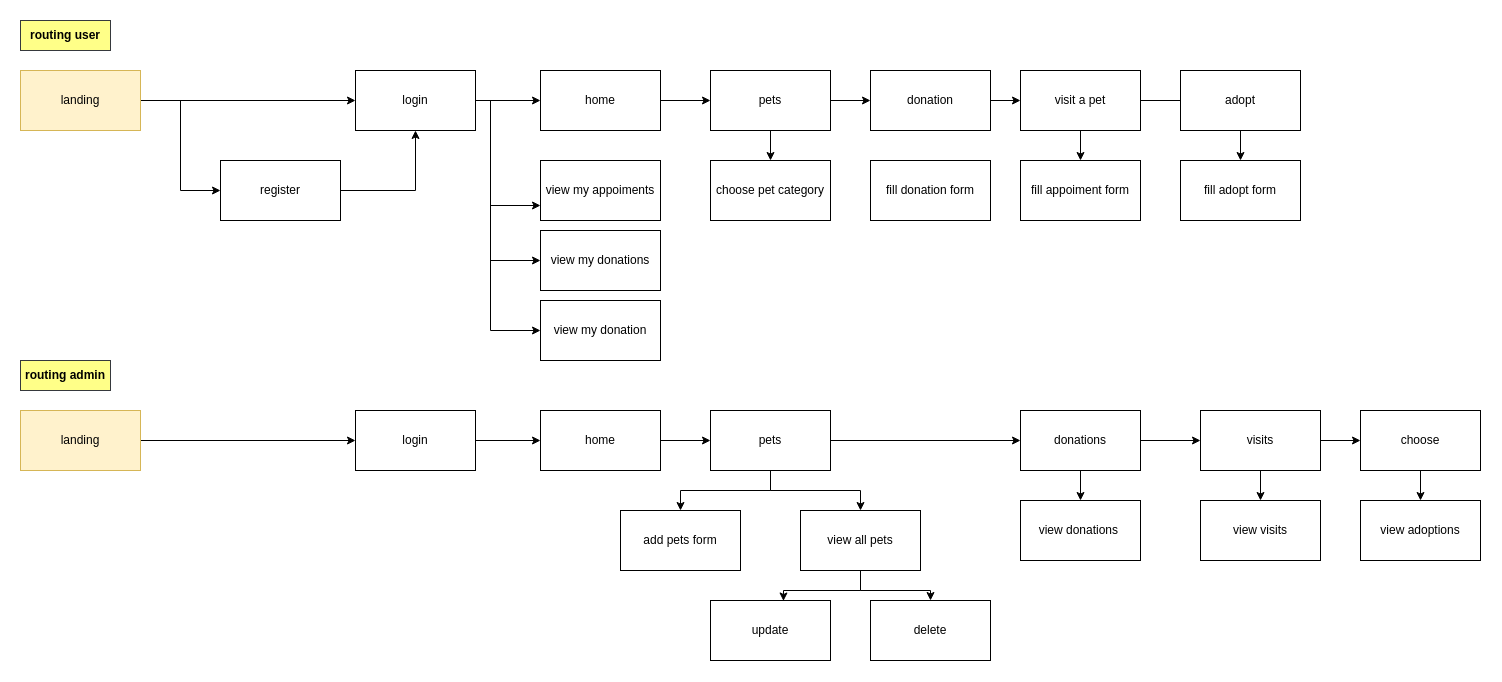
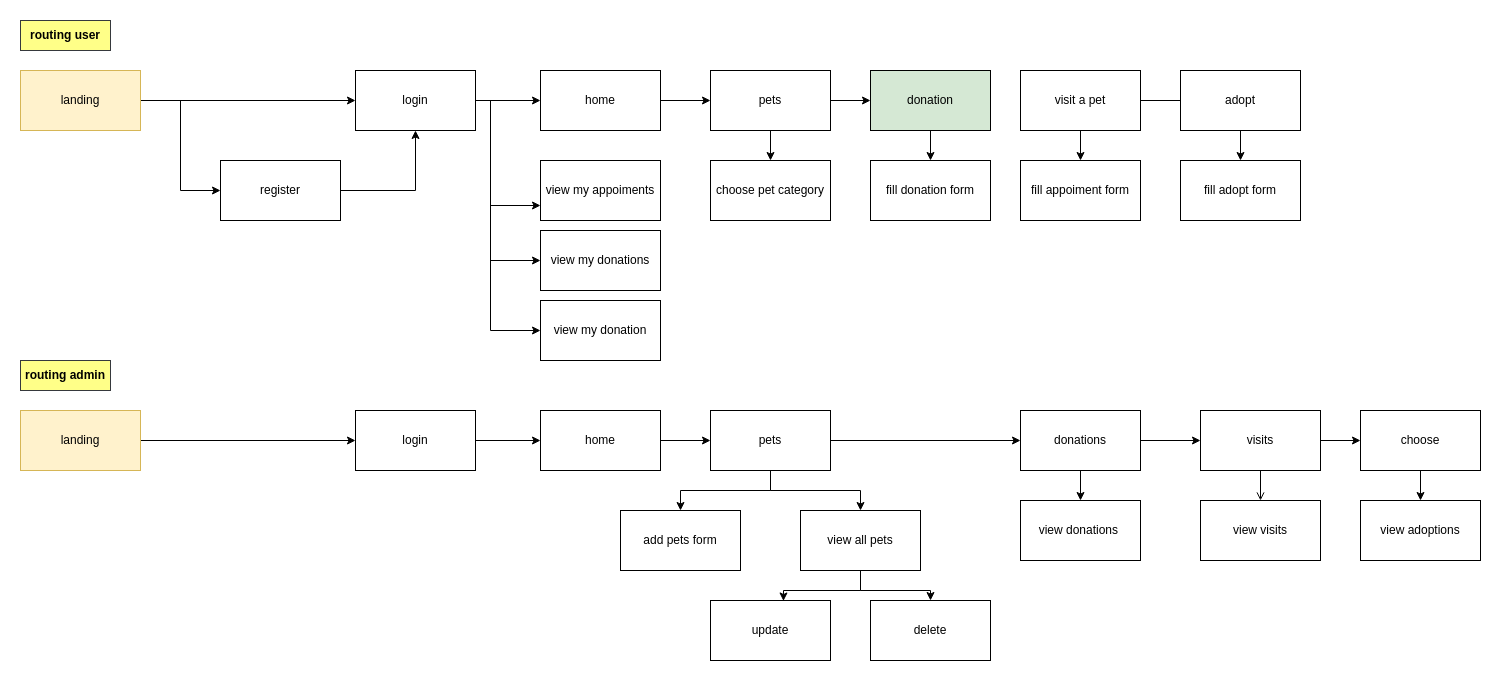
  <mxCell id="0" />
  <mxCell id="1" parent="0" />
  <mxCell id="2" style="edgeStyle=orthogonalEdgeStyle;rounded=0;orthogonalLoop=1;jettySize=auto;html=1;entryX=0;entryY=0.5;entryDx=0;entryDy=0;" edge="1" parent="1" source="3" target="16"><mxGeometry relative="1" as="geometry" /></mxCell>
  <mxCell id="3" value="home" style="rounded=0;whiteSpace=wrap;html=1;" vertex="1" parent="1"><mxGeometry x="540" y="70" width="120" height="60" as="geometry" /></mxCell>
  <mxCell id="4" value="" style="edgeStyle=orthogonalEdgeStyle;rounded=0;orthogonalLoop=1;jettySize=auto;html=1;" edge="1" parent="1" source="6" target="11"><mxGeometry relative="1" as="geometry" /></mxCell>
  <mxCell id="5" style="edgeStyle=orthogonalEdgeStyle;rounded=0;orthogonalLoop=1;jettySize=auto;html=1;entryX=0;entryY=0.5;entryDx=0;entryDy=0;" edge="1" parent="1" source="6" target="13"><mxGeometry relative="1" as="geometry" /></mxCell>
  <mxCell id="6" value="landing" style="rounded=0;whiteSpace=wrap;html=1;fillColor=#fff2cc;strokeColor=#d6b656;" vertex="1" parent="1"><mxGeometry x="20" y="70" width="120" height="60" as="geometry" /></mxCell>
  <mxCell id="7" style="edgeStyle=orthogonalEdgeStyle;rounded=0;orthogonalLoop=1;jettySize=auto;html=1;entryX=0;entryY=0.5;entryDx=0;entryDy=0;" edge="1" parent="1" source="11" target="3"><mxGeometry relative="1" as="geometry" /></mxCell>
  <mxCell id="8" style="edgeStyle=orthogonalEdgeStyle;rounded=0;orthogonalLoop=1;jettySize=auto;html=1;entryX=0;entryY=0.75;entryDx=0;entryDy=0;" edge="1" parent="1" source="11" target="59"><mxGeometry relative="1" as="geometry"><Array as="points"><mxPoint x="490" y="100" /><mxPoint x="490" y="205" /></Array></mxGeometry></mxCell>
  <mxCell id="9" style="edgeStyle=orthogonalEdgeStyle;rounded=0;orthogonalLoop=1;jettySize=auto;html=1;entryX=0;entryY=0.5;entryDx=0;entryDy=0;" edge="1" parent="1" source="11" target="60"><mxGeometry relative="1" as="geometry"><Array as="points"><mxPoint x="490" y="100" /><mxPoint x="490" y="260" /></Array></mxGeometry></mxCell>
  <mxCell id="10" style="edgeStyle=orthogonalEdgeStyle;rounded=0;orthogonalLoop=1;jettySize=auto;html=1;entryX=0;entryY=0.5;entryDx=0;entryDy=0;" edge="1" parent="1" source="11" target="61"><mxGeometry relative="1" as="geometry"><Array as="points"><mxPoint x="490" y="100" /><mxPoint x="490" y="330" /></Array></mxGeometry></mxCell>
  <mxCell id="11" value="login" style="whiteSpace=wrap;html=1;rounded=0;" vertex="1" parent="1"><mxGeometry x="355" y="70" width="120" height="60" as="geometry" /></mxCell>
  <mxCell id="12" style="edgeStyle=orthogonalEdgeStyle;rounded=0;orthogonalLoop=1;jettySize=auto;html=1;" edge="1" parent="1" source="13" target="11"><mxGeometry relative="1" as="geometry" /></mxCell>
  <mxCell id="13" value="register" style="whiteSpace=wrap;html=1;rounded=0;" vertex="1" parent="1"><mxGeometry x="220" y="160" width="120" height="60" as="geometry" /></mxCell>
  <mxCell id="14" style="edgeStyle=orthogonalEdgeStyle;rounded=0;orthogonalLoop=1;jettySize=auto;html=1;" edge="1" parent="1" source="16" target="19"><mxGeometry relative="1" as="geometry" /></mxCell>
  <mxCell id="15" style="edgeStyle=orthogonalEdgeStyle;rounded=0;orthogonalLoop=1;jettySize=auto;html=1;" edge="1" parent="1" source="16" target="47"><mxGeometry relative="1" as="geometry" /></mxCell>
  <mxCell id="16" value="pets" style="rounded=0;whiteSpace=wrap;html=1;" vertex="1" parent="1"><mxGeometry x="710" y="70" width="120" height="60" as="geometry" /></mxCell>
  <mxCell id="17" style="edgeStyle=orthogonalEdgeStyle;rounded=0;orthogonalLoop=1;jettySize=auto;html=1;entryX=0;entryY=0.5;entryDx=0;entryDy=0;" edge="1" parent="1"><mxGeometry relative="1" as="geometry"><mxPoint x="1140" y="100" as="sourcePoint" /></mxGeometry></mxCell>
  <mxCell id="18" style="edgeStyle=orthogonalEdgeStyle;rounded=0;orthogonalLoop=1;jettySize=auto;html=1;entryX=0;entryY=0.5;entryDx=0;entryDy=0;" edge="1" parent="1"><mxGeometry relative="1" as="geometry"><mxPoint x="1140" y="100" as="sourcePoint" /></mxGeometry></mxCell>
  <mxCell id="19" value="choose pet category" style="rounded=0;whiteSpace=wrap;html=1;" vertex="1" parent="1"><mxGeometry x="710" y="160" width="120" height="60" as="geometry" /></mxCell>
  <mxCell id="20" value="routing user" style="rounded=0;whiteSpace=wrap;html=1;fillColor=#ffff88;strokeColor=#36393d;fontStyle=1" vertex="1" parent="1"><mxGeometry x="20" y="20" width="90" height="30" as="geometry" /></mxCell>
  <mxCell id="21" style="edgeStyle=orthogonalEdgeStyle;rounded=0;orthogonalLoop=1;jettySize=auto;html=1;entryX=0;entryY=0.5;entryDx=0;entryDy=0;" edge="1" parent="1" source="22" target="30"><mxGeometry relative="1" as="geometry" /></mxCell>
  <mxCell id="22" value="home" style="rounded=0;whiteSpace=wrap;html=1;" vertex="1" parent="1"><mxGeometry x="540" y="410" width="120" height="60" as="geometry" /></mxCell>
  <mxCell id="23" value="" style="edgeStyle=orthogonalEdgeStyle;rounded=0;orthogonalLoop=1;jettySize=auto;html=1;" edge="1" parent="1" source="24" target="26"><mxGeometry relative="1" as="geometry" /></mxCell>
  <mxCell id="24" value="landing" style="rounded=0;whiteSpace=wrap;html=1;fillColor=#fff2cc;strokeColor=#d6b656;" vertex="1" parent="1"><mxGeometry x="20" y="410" width="120" height="60" as="geometry" /></mxCell>
  <mxCell id="25" style="edgeStyle=orthogonalEdgeStyle;rounded=0;orthogonalLoop=1;jettySize=auto;html=1;entryX=0;entryY=0.5;entryDx=0;entryDy=0;" edge="1" parent="1" source="26" target="22"><mxGeometry relative="1" as="geometry" /></mxCell>
  <mxCell id="26" value="login" style="whiteSpace=wrap;html=1;rounded=0;" vertex="1" parent="1"><mxGeometry x="355" y="410" width="120" height="60" as="geometry" /></mxCell>
  <mxCell id="27" style="edgeStyle=orthogonalEdgeStyle;rounded=0;orthogonalLoop=1;jettySize=auto;html=1;" edge="1" parent="1" source="30" target="34"><mxGeometry relative="1" as="geometry" /></mxCell>
  <mxCell id="28" style="edgeStyle=orthogonalEdgeStyle;rounded=0;orthogonalLoop=1;jettySize=auto;html=1;entryX=0;entryY=0.5;entryDx=0;entryDy=0;" edge="1" parent="1" source="30" target="33"><mxGeometry relative="1" as="geometry" /></mxCell>
  <mxCell id="29" style="edgeStyle=orthogonalEdgeStyle;rounded=0;orthogonalLoop=1;jettySize=auto;html=1;entryX=0.5;entryY=0;entryDx=0;entryDy=0;" edge="1" parent="1" source="30" target="55"><mxGeometry relative="1" as="geometry" /></mxCell>
  <mxCell id="30" value="pets" style="rounded=0;whiteSpace=wrap;html=1;" vertex="1" parent="1"><mxGeometry x="710" y="410" width="120" height="60" as="geometry" /></mxCell>
  <mxCell id="31" value="" style="edgeStyle=orthogonalEdgeStyle;rounded=0;orthogonalLoop=1;jettySize=auto;html=1;" edge="1" parent="1" source="33" target="35"><mxGeometry relative="1" as="geometry" /></mxCell>
  <mxCell id="32" style="edgeStyle=orthogonalEdgeStyle;rounded=0;orthogonalLoop=1;jettySize=auto;html=1;entryX=0;entryY=0.5;entryDx=0;entryDy=0;" edge="1" parent="1" source="33" target="38"><mxGeometry relative="1" as="geometry" /></mxCell>
  <mxCell id="33" value="donations" style="rounded=0;whiteSpace=wrap;html=1;" vertex="1" parent="1"><mxGeometry x="1020" y="410" width="120" height="60" as="geometry" /></mxCell>
  <mxCell id="34" value="add pets form" style="rounded=0;whiteSpace=wrap;html=1;" vertex="1" parent="1"><mxGeometry x="620" y="510" width="120" height="60" as="geometry" /></mxCell>
  <mxCell id="35" value="view donations&amp;nbsp;" style="whiteSpace=wrap;html=1;rounded=0;" vertex="1" parent="1"><mxGeometry x="1020" y="500" width="120" height="60" as="geometry" /></mxCell>
- <mxCell id="36" value="" style="edgeStyle=orthogonalEdgeStyle;rounded=0;orthogonalLoop=1;jettySize=auto;html=1;" edge="1" parent="1" source="38" target="39"><mxGeometry relative="1" as="geometry" /></mxCell>
+ <mxCell id="36" value="" style="edgeStyle=orthogonalEdgeStyle;rounded=0;orthogonalLoop=1;jettySize=auto;html=1;endArrow=open;" edge="1" parent="1" source="38" target="39"><mxGeometry relative="1" as="geometry" /></mxCell>
  <mxCell id="37" value="" style="edgeStyle=orthogonalEdgeStyle;rounded=0;orthogonalLoop=1;jettySize=auto;html=1;" edge="1" parent="1" source="38" target="52"><mxGeometry relative="1" as="geometry" /></mxCell>
  <mxCell id="38" value="visits" style="rounded=0;whiteSpace=wrap;html=1;" vertex="1" parent="1"><mxGeometry x="1200" y="410" width="120" height="60" as="geometry" /></mxCell>
  <mxCell id="39" value="view visits" style="rounded=0;whiteSpace=wrap;html=1;" vertex="1" parent="1"><mxGeometry x="1200" y="500" width="120" height="60" as="geometry" /></mxCell>
  <mxCell id="40" value="routing admin" style="rounded=0;whiteSpace=wrap;html=1;fillColor=#ffff88;strokeColor=#36393d;fontStyle=1" vertex="1" parent="1"><mxGeometry x="20" y="360" width="90" height="30" as="geometry" /></mxCell>
  <mxCell id="41" style="edgeStyle=orthogonalEdgeStyle;rounded=0;orthogonalLoop=1;jettySize=auto;html=1;entryX=0;entryY=0.5;entryDx=0;entryDy=0;endArrow=none;" edge="1" parent="1" source="43" target="45"><mxGeometry relative="1" as="geometry" /></mxCell>
  <mxCell id="42" value="" style="edgeStyle=orthogonalEdgeStyle;rounded=0;orthogonalLoop=1;jettySize=auto;html=1;" edge="1" parent="1" source="43" target="49"><mxGeometry relative="1" as="geometry" /></mxCell>
  <mxCell id="43" value="visit a pet" style="rounded=0;whiteSpace=wrap;html=1;" vertex="1" parent="1"><mxGeometry x="1020" y="70" width="120" height="60" as="geometry" /></mxCell>
  <mxCell id="44" style="edgeStyle=orthogonalEdgeStyle;rounded=0;orthogonalLoop=1;jettySize=auto;html=1;entryX=0.5;entryY=0;entryDx=0;entryDy=0;" edge="1" parent="1" source="45" target="48"><mxGeometry relative="1" as="geometry" /></mxCell>
  <mxCell id="45" value="adopt" style="rounded=0;whiteSpace=wrap;html=1;" vertex="1" parent="1"><mxGeometry x="1180" y="70" width="120" height="60" as="geometry" /></mxCell>
- <mxCell id="46" style="edgeStyle=orthogonalEdgeStyle;rounded=0;orthogonalLoop=1;jettySize=auto;html=1;" edge="1" parent="1" source="47" target="43"><mxGeometry relative="1" as="geometry" /></mxCell>
- <mxCell id="47" value="donation" style="rounded=0;whiteSpace=wrap;html=1;" vertex="1" parent="1"><mxGeometry x="870" y="70" width="120" height="60" as="geometry" /></mxCell>
+ <mxCell id="46" style="edgeStyle=orthogonalEdgeStyle;rounded=0;orthogonalLoop=1;jettySize=auto;html=1;" edge="1" parent="1" source="47" target="50"><mxGeometry relative="1" as="geometry" /></mxCell>
+ <mxCell id="47" value="donation" style="rounded=0;whiteSpace=wrap;html=1;fillColor=#d5e8d4;" vertex="1" parent="1"><mxGeometry x="870" y="70" width="120" height="60" as="geometry" /></mxCell>
  <mxCell id="48" value="fill adopt form" style="rounded=0;whiteSpace=wrap;html=1;" vertex="1" parent="1"><mxGeometry x="1180" y="160" width="120" height="60" as="geometry" /></mxCell>
  <mxCell id="49" value="fill appoiment form" style="rounded=0;whiteSpace=wrap;html=1;" vertex="1" parent="1"><mxGeometry x="1020" y="160" width="120" height="60" as="geometry" /></mxCell>
  <mxCell id="50" value="fill donation form" style="rounded=0;whiteSpace=wrap;html=1;" vertex="1" parent="1"><mxGeometry x="870" y="160" width="120" height="60" as="geometry" /></mxCell>
  <mxCell id="51" value="" style="edgeStyle=orthogonalEdgeStyle;rounded=0;orthogonalLoop=1;jettySize=auto;html=1;" edge="1" parent="1" source="52" target="56"><mxGeometry relative="1" as="geometry" /></mxCell>
  <mxCell id="52" value="choose" style="rounded=0;whiteSpace=wrap;html=1;" vertex="1" parent="1"><mxGeometry x="1360" y="410" width="120" height="60" as="geometry" /></mxCell>
  <mxCell id="53" style="edgeStyle=orthogonalEdgeStyle;rounded=0;orthogonalLoop=1;jettySize=auto;html=1;entryX=0.608;entryY=0.008;entryDx=0;entryDy=0;entryPerimeter=0;" edge="1" parent="1" source="55" target="57"><mxGeometry relative="1" as="geometry" /></mxCell>
  <mxCell id="54" style="edgeStyle=orthogonalEdgeStyle;rounded=0;orthogonalLoop=1;jettySize=auto;html=1;entryX=0.5;entryY=0;entryDx=0;entryDy=0;" edge="1" parent="1" source="55" target="58"><mxGeometry relative="1" as="geometry" /></mxCell>
  <mxCell id="55" value="view all pets" style="rounded=0;whiteSpace=wrap;html=1;" vertex="1" parent="1"><mxGeometry x="800" y="510" width="120" height="60" as="geometry" /></mxCell>
  <mxCell id="56" value="view adoptions" style="rounded=0;whiteSpace=wrap;html=1;" vertex="1" parent="1"><mxGeometry x="1360" y="500" width="120" height="60" as="geometry" /></mxCell>
  <mxCell id="57" value="update" style="rounded=0;whiteSpace=wrap;html=1;" vertex="1" parent="1"><mxGeometry x="710" y="600" width="120" height="60" as="geometry" /></mxCell>
  <mxCell id="58" value="delete" style="rounded=0;whiteSpace=wrap;html=1;" vertex="1" parent="1"><mxGeometry x="870" y="600" width="120" height="60" as="geometry" /></mxCell>
  <mxCell id="59" value="view my appoiments" style="rounded=0;whiteSpace=wrap;html=1;" vertex="1" parent="1"><mxGeometry x="540" y="160" width="120" height="60" as="geometry" /></mxCell>
  <mxCell id="60" value="view my donations" style="rounded=0;whiteSpace=wrap;html=1;" vertex="1" parent="1"><mxGeometry x="540" y="230" width="120" height="60" as="geometry" /></mxCell>
  <mxCell id="61" value="view my donation" style="rounded=0;whiteSpace=wrap;html=1;" vertex="1" parent="1"><mxGeometry x="540" y="300" width="120" height="60" as="geometry" /></mxCell>
